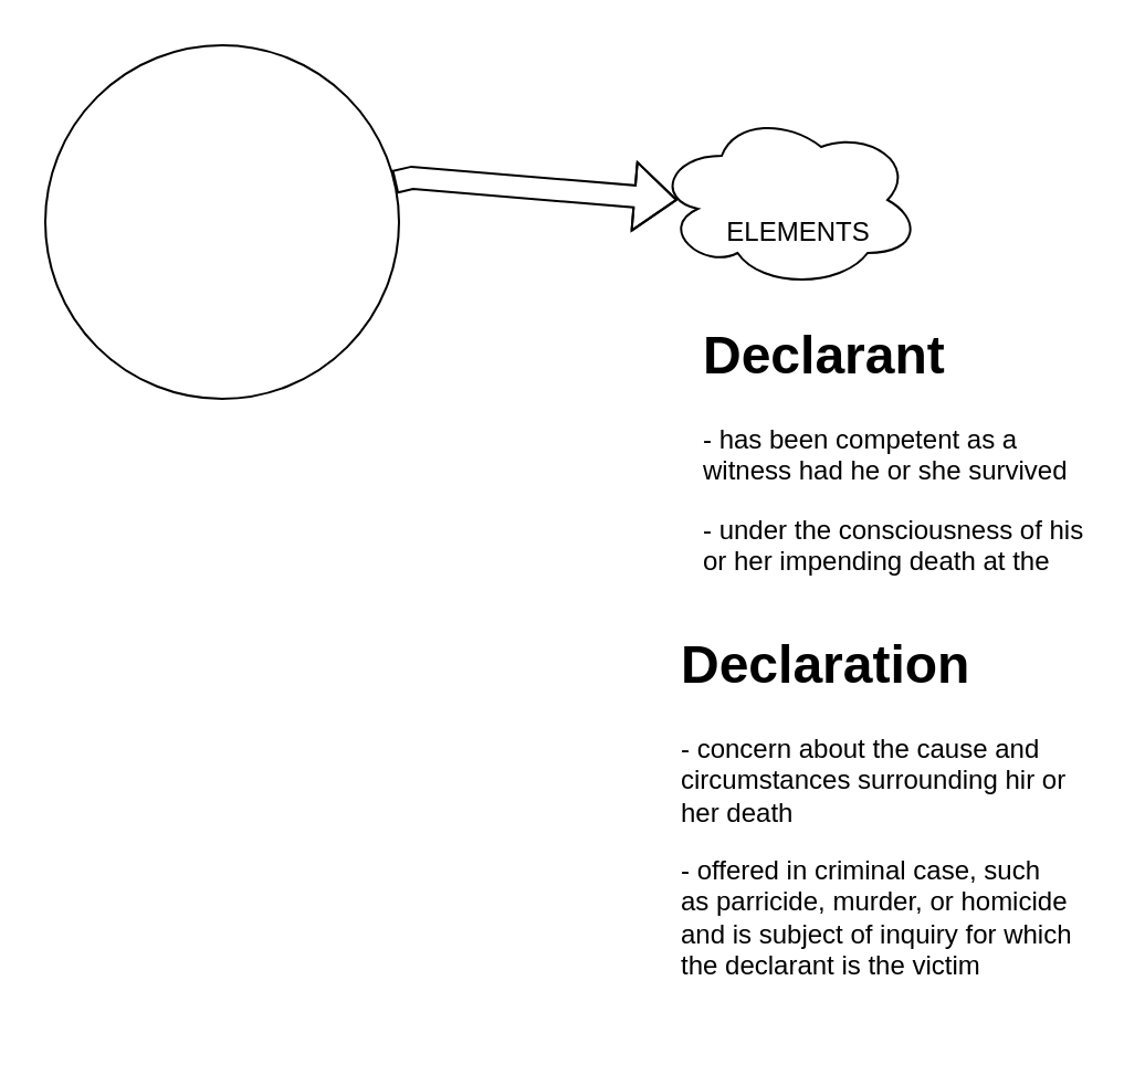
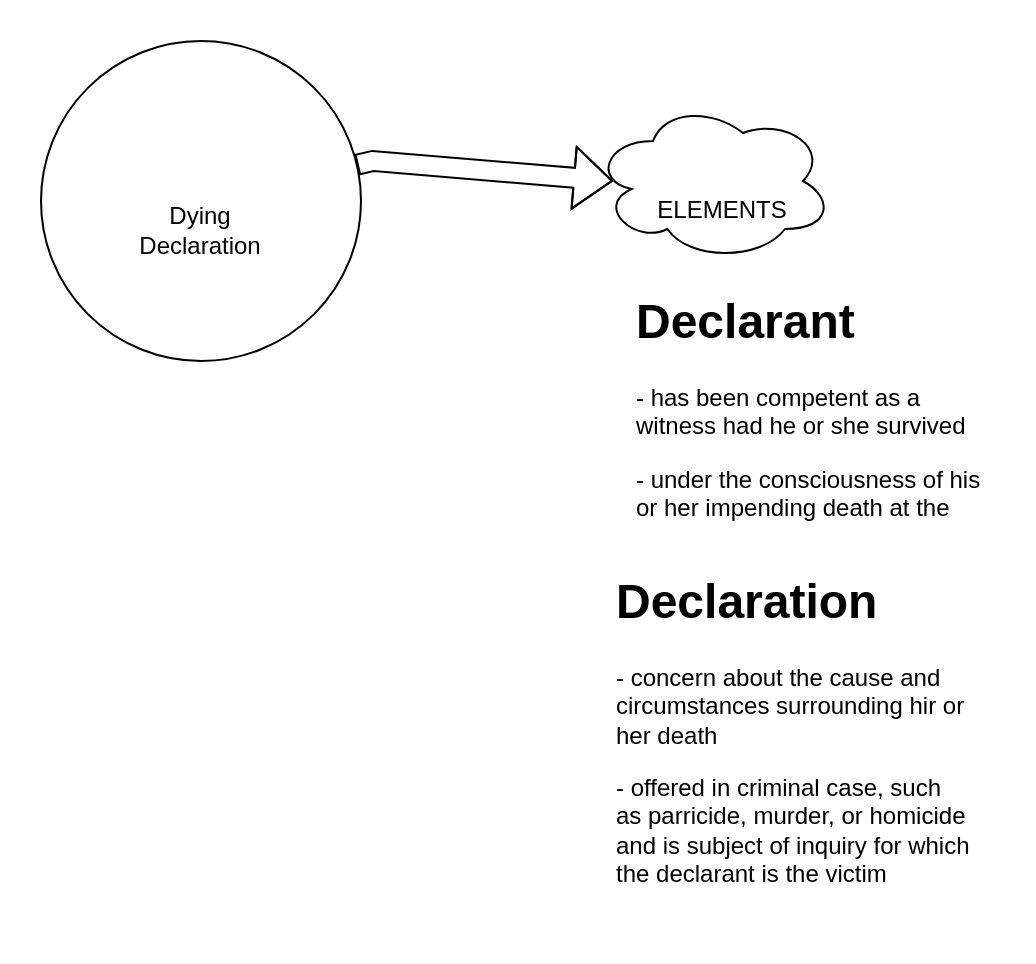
  <mxCell id="0" />
  <mxCell id="1" parent="0" />
  <mxCell id="2" value="" style="ellipse;whiteSpace=wrap;html=1;aspect=fixed;strokeColor=default;movable=0;resizable=0;rotatable=0;deletable=0;editable=0;locked=1;connectable=0;" vertex="1" parent="1"><mxGeometry x="20" y="20" width="160" height="160" as="geometry" /></mxCell>
  <mxCell id="3" value="" style="shape=flexArrow;endArrow=classic;html=1;rounded=0;movable=0;resizable=0;rotatable=0;deletable=0;editable=0;locked=1;connectable=0;" edge="1" parent="1" source="2"><mxGeometry width="50" height="50" relative="1" as="geometry"><mxPoint x="166" y="250" as="sourcePoint" /><mxPoint x="306" y="90" as="targetPoint" /><Array as="points"><mxPoint x="186" y="80" /></Array></mxGeometry></mxCell>
+ <mxCell id="4" value="Dying Declaration" style="text;html=1;align=center;verticalAlign=middle;whiteSpace=wrap;rounded=0;movable=0;resizable=0;rotatable=0;deletable=0;editable=0;locked=1;connectable=0;" vertex="1" parent="1"><mxGeometry x="70" y="100" width="60" height="30" as="geometry" /></mxCell>
  <mxCell id="5" value="" style="ellipse;shape=cloud;whiteSpace=wrap;html=1;movable=0;resizable=0;rotatable=0;deletable=0;editable=0;locked=1;connectable=0;" vertex="1" parent="1"><mxGeometry x="296" y="50" width="120" height="80" as="geometry" /></mxCell>
  <mxCell id="6" value="ELEMENTS" style="text;html=1;align=center;verticalAlign=middle;whiteSpace=wrap;rounded=0;movable=0;resizable=0;rotatable=0;deletable=0;editable=0;locked=1;connectable=0;" vertex="1" parent="1"><mxGeometry x="331" y="90" width="60" height="30" as="geometry" /></mxCell>
  <mxCell id="7" value="&lt;h1 style=&quot;margin-top: 0px;&quot;&gt;Declarant&lt;/h1&gt;&lt;p&gt;- has been competent as a witness had he or she survived&lt;/p&gt;&lt;p&gt;- under the consciousness of his or her impending death at the time the declaration was made&lt;/p&gt;" style="text;html=1;whiteSpace=wrap;overflow=hidden;rounded=0;" vertex="1" parent="1"><mxGeometry x="316" y="140" width="180" height="120" as="geometry" /></mxCell>
  <mxCell id="8" value="&lt;h1 style=&quot;margin-top: 0px;&quot;&gt;Declaration&lt;/h1&gt;&lt;p&gt;- concern about the cause and circumstances surrounding hir or her death&lt;/p&gt;&lt;p&gt;- offered in criminal case, such as parricide, murder, or homicide and is subject of inquiry for which the declarant is the victim&lt;/p&gt;" style="text;html=1;whiteSpace=wrap;overflow=hidden;rounded=0;" vertex="1" parent="1"><mxGeometry x="306" y="280" width="180" height="180" as="geometry" /></mxCell>
